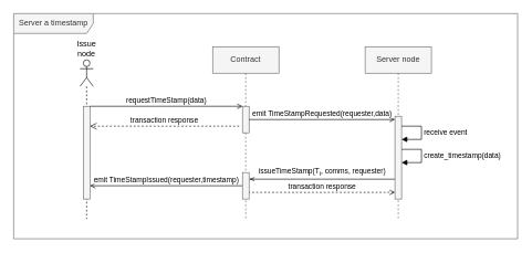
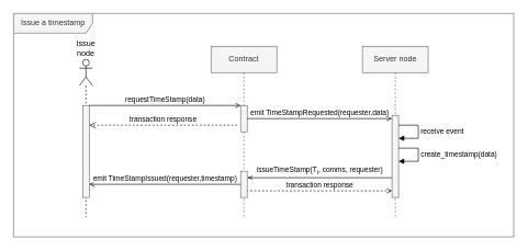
  <mxCell id="0" />
  <mxCell id="1" parent="0" />
  <mxCell id="2" value="Contract" style="shape=umlLifeline;perimeter=lifelinePerimeter;whiteSpace=wrap;html=1;container=0;dropTarget=0;collapsible=0;recursiveResize=0;outlineConnect=0;portConstraint=eastwest;newEdgeStyle={&quot;edgeStyle&quot;:&quot;elbowEdgeStyle&quot;,&quot;elbow&quot;:&quot;vertical&quot;,&quot;curved&quot;:0,&quot;rounded&quot;:0};fillStyle=auto;fillColor=#f5f5f5;strokeColor=#666666;fontColor=#333333;" parent="1" vertex="1"><mxGeometry x="320" y="70" width="100" height="260" as="geometry" /></mxCell>
  <mxCell id="3" value="" style="html=1;points=[];perimeter=orthogonalPerimeter;outlineConnect=0;targetShapes=umlLifeline;portConstraint=eastwest;newEdgeStyle={&quot;edgeStyle&quot;:&quot;elbowEdgeStyle&quot;,&quot;elbow&quot;:&quot;vertical&quot;,&quot;curved&quot;:0,&quot;rounded&quot;:0};fillColor=#f5f5f5;fontColor=#333333;strokeColor=#666666;" parent="2" vertex="1"><mxGeometry x="45" y="90" width="10" height="40" as="geometry" /></mxCell>
  <mxCell id="4" value="Server node" style="shape=umlLifeline;perimeter=lifelinePerimeter;whiteSpace=wrap;html=1;container=0;dropTarget=0;collapsible=0;recursiveResize=0;outlineConnect=0;portConstraint=eastwest;newEdgeStyle={&quot;edgeStyle&quot;:&quot;elbowEdgeStyle&quot;,&quot;elbow&quot;:&quot;vertical&quot;,&quot;curved&quot;:0,&quot;rounded&quot;:0};fillColor=#f5f5f5;fontColor=#333333;strokeColor=#666666;" parent="1" vertex="1"><mxGeometry x="550" y="70" width="100" height="260" as="geometry" /></mxCell>
  <mxCell id="5" value="" style="html=1;points=[];perimeter=orthogonalPerimeter;outlineConnect=0;targetShapes=umlLifeline;portConstraint=eastwest;newEdgeStyle={&quot;edgeStyle&quot;:&quot;elbowEdgeStyle&quot;,&quot;elbow&quot;:&quot;vertical&quot;,&quot;curved&quot;:0,&quot;rounded&quot;:0};fillColor=#f5f5f5;fontColor=#333333;strokeColor=#666666;" parent="4" vertex="1"><mxGeometry x="45" y="105" width="10" height="125" as="geometry" /></mxCell>
- <mxCell id="6" value="Server a timestamp" style="shape=umlFrame;whiteSpace=wrap;html=1;pointerEvents=0;width=120;height=30;fillColor=#f5f5f5;fontColor=#333333;strokeColor=#666666;" vertex="1" parent="1"><mxGeometry x="20" y="20" width="760" height="340" as="geometry" /></mxCell>
+ <mxCell id="6" value="Issue a timestamp" style="shape=umlFrame;whiteSpace=wrap;html=1;pointerEvents=0;width=120;height=30;fillColor=#f5f5f5;fontColor=#333333;strokeColor=#666666;" vertex="1" parent="1"><mxGeometry x="20" y="20" width="760" height="340" as="geometry" /></mxCell>
  <mxCell id="7" value="Issue node" style="shape=umlLifeline;perimeter=lifelinePerimeter;whiteSpace=wrap;html=1;container=1;dropTarget=0;collapsible=0;recursiveResize=0;outlineConnect=0;portConstraint=eastwest;newEdgeStyle={&quot;edgeStyle&quot;:&quot;elbowEdgeStyle&quot;,&quot;elbow&quot;:&quot;vertical&quot;,&quot;curved&quot;:0,&quot;rounded&quot;:0};participant=umlActor;verticalAlign=bottom;labelPosition=center;verticalLabelPosition=top;align=center;" vertex="1" parent="1"><mxGeometry x="120" y="90" width="20" height="240" as="geometry" /></mxCell>
  <mxCell id="8" value="" style="html=1;points=[];perimeter=orthogonalPerimeter;outlineConnect=0;targetShapes=umlLifeline;portConstraint=eastwest;newEdgeStyle={&quot;edgeStyle&quot;:&quot;elbowEdgeStyle&quot;,&quot;elbow&quot;:&quot;vertical&quot;,&quot;curved&quot;:0,&quot;rounded&quot;:0};fillColor=#f5f5f5;fontColor=#333333;strokeColor=#666666;" vertex="1" parent="7"><mxGeometry x="5" y="70" width="10" height="140" as="geometry" /></mxCell>
  <mxCell id="9" value="requestTimeStamp(data)" style="html=1;verticalAlign=bottom;endArrow=open;edgeStyle=elbowEdgeStyle;elbow=vertical;curved=0;rounded=0;endFill=0;" edge="1" parent="1"><mxGeometry width="80" relative="1" as="geometry"><mxPoint x="135" y="160" as="sourcePoint" /><mxPoint x="365" y="160" as="targetPoint" /></mxGeometry></mxCell>
  <mxCell id="10" value="emit TimeStampRequested(requester,data)" style="html=1;verticalAlign=bottom;endArrow=open;edgeStyle=elbowEdgeStyle;elbow=vertical;curved=0;rounded=0;endFill=0;" edge="1" parent="1"><mxGeometry width="80" relative="1" as="geometry"><mxPoint x="375" y="180" as="sourcePoint" /><mxPoint x="595" y="180" as="targetPoint" /></mxGeometry></mxCell>
  <mxCell id="11" value="transaction response" style="html=1;verticalAlign=bottom;endArrow=none;dashed=1;endSize=8;edgeStyle=elbowEdgeStyle;elbow=vertical;curved=0;rounded=0;endFill=0;startArrow=open;startFill=0;" edge="1" parent="1"><mxGeometry relative="1" as="geometry"><mxPoint x="595" y="290" as="sourcePoint" /><mxPoint x="375" y="290" as="targetPoint" /></mxGeometry></mxCell>
  <mxCell id="12" value="receive event" style="html=1;align=left;spacingLeft=2;endArrow=block;rounded=0;edgeStyle=orthogonalEdgeStyle;curved=0;rounded=0;" edge="1" target="5" parent="1"><mxGeometry relative="1" as="geometry"><mxPoint x="605" y="190" as="sourcePoint" /><Array as="points"><mxPoint x="635" y="190" /><mxPoint x="635" y="210" /></Array><mxPoint x="610" y="220" as="targetPoint" /></mxGeometry></mxCell>
  <mxCell id="13" value="create_timestamp(data)" style="html=1;align=left;spacingLeft=2;endArrow=block;rounded=0;edgeStyle=orthogonalEdgeStyle;curved=0;rounded=0;" edge="1" parent="1"><mxGeometry relative="1" as="geometry"><mxPoint x="605" y="225" as="sourcePoint" /><Array as="points"><mxPoint x="635" y="225" /><mxPoint x="635" y="245" /></Array><mxPoint x="605" y="245" as="targetPoint" /></mxGeometry></mxCell>
  <mxCell id="14" value="issueTimeStamp(T&lt;sub&gt;i&lt;/sub&gt;, comms, requester)" style="html=1;verticalAlign=bottom;endArrow=none;edgeStyle=elbowEdgeStyle;elbow=vertical;curved=0;rounded=0;startArrow=openThin;startFill=0;endFill=0;" edge="1" parent="1"><mxGeometry width="80" relative="1" as="geometry"><mxPoint x="375" y="270" as="sourcePoint" /><mxPoint x="595" y="270" as="targetPoint" /></mxGeometry></mxCell>
  <mxCell id="15" value="emit TimeStampIssued(requester,timestamp)" style="html=1;verticalAlign=bottom;endArrow=none;edgeStyle=elbowEdgeStyle;elbow=vertical;curved=0;rounded=0;endFill=0;startArrow=open;startFill=0;" edge="1" parent="1" source="8" target="17"><mxGeometry width="80" relative="1" as="geometry"><mxPoint x="140" y="280" as="sourcePoint" /><mxPoint x="360" y="280" as="targetPoint" /><Array as="points"><mxPoint x="174" y="280" /></Array></mxGeometry></mxCell>
  <mxCell id="16" value="transaction response" style="html=1;verticalAlign=bottom;endArrow=open;dashed=1;endSize=8;edgeStyle=elbowEdgeStyle;elbow=vertical;curved=0;rounded=0;endFill=0;startArrow=none;startFill=0;" edge="1" parent="1" target="8"><mxGeometry relative="1" as="geometry"><mxPoint x="360" y="190" as="sourcePoint" /><mxPoint x="140" y="190" as="targetPoint" /></mxGeometry></mxCell>
  <mxCell id="17" value="" style="html=1;points=[];perimeter=orthogonalPerimeter;outlineConnect=0;targetShapes=umlLifeline;portConstraint=eastwest;newEdgeStyle={&quot;edgeStyle&quot;:&quot;elbowEdgeStyle&quot;,&quot;elbow&quot;:&quot;vertical&quot;,&quot;curved&quot;:0,&quot;rounded&quot;:0};fillColor=#f5f5f5;fontColor=#333333;strokeColor=#666666;" vertex="1" parent="1"><mxGeometry x="365" y="260" width="10" height="40" as="geometry" /></mxCell>
